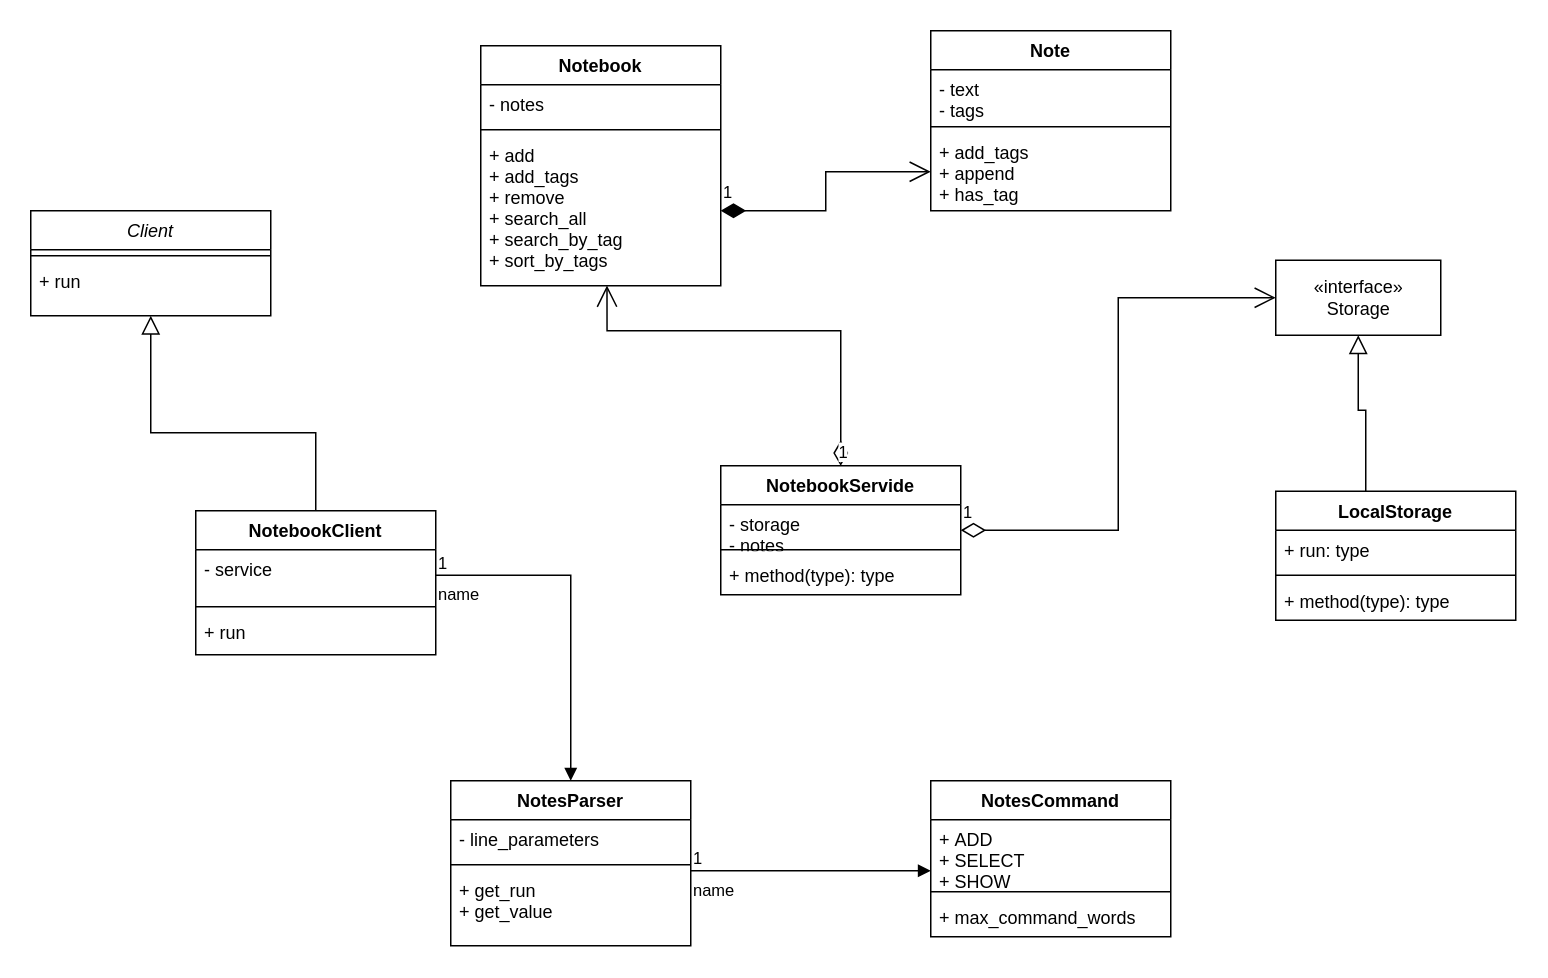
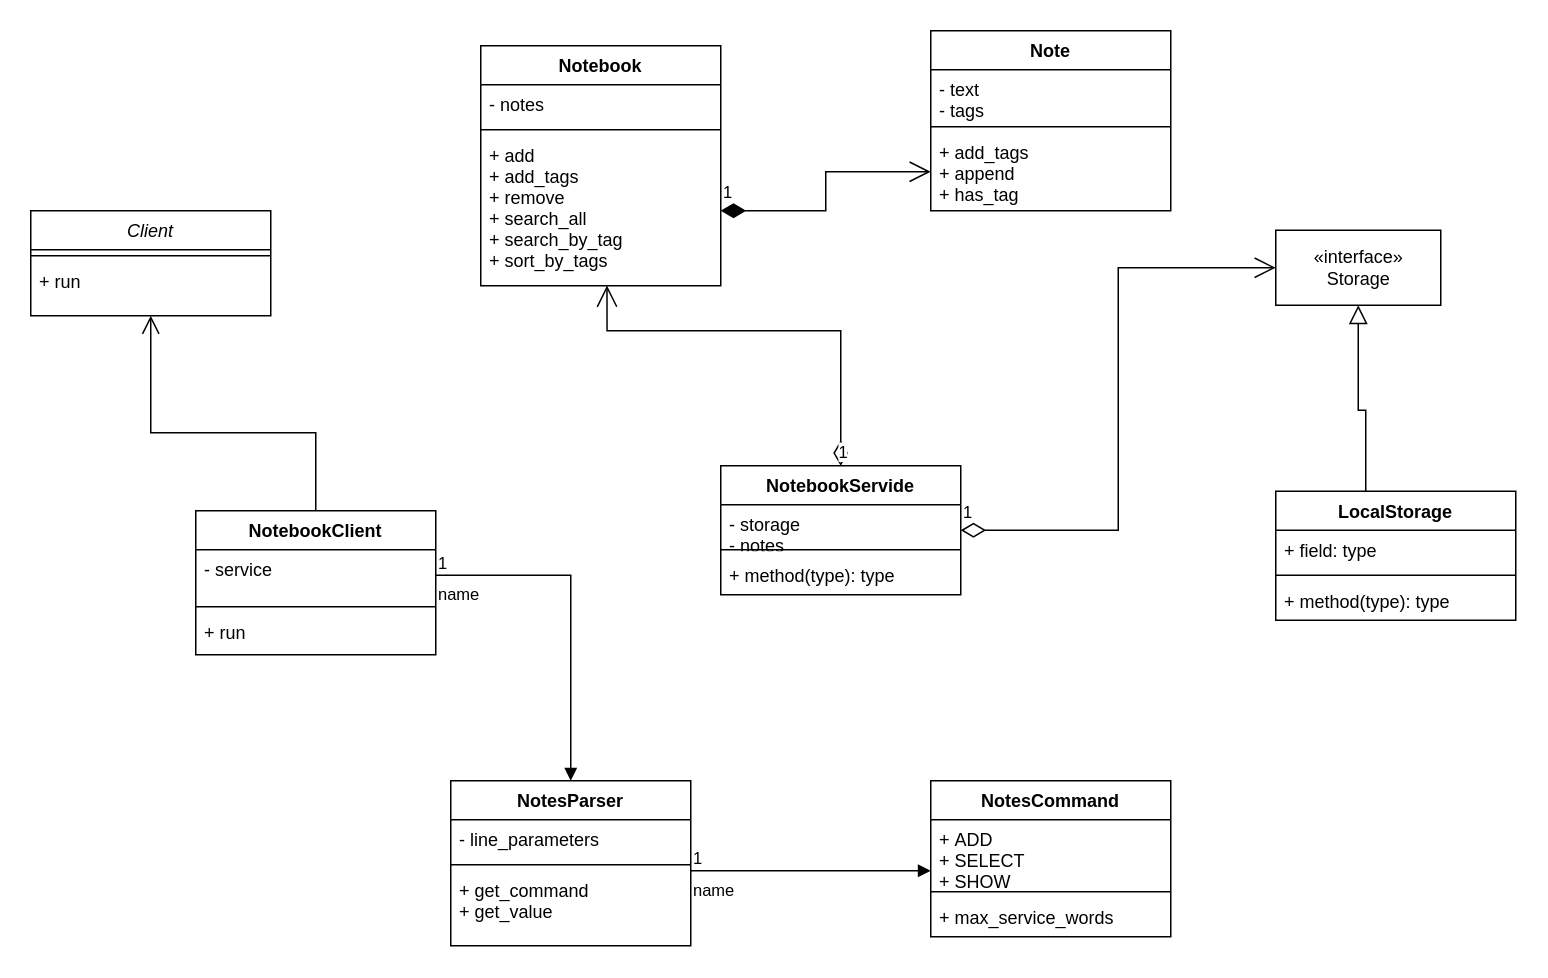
  <mxCell id="0" />
  <mxCell id="1" parent="0" />
  <mxCell id="2" value="Client" style="swimlane;fontStyle=2;align=center;verticalAlign=top;childLayout=stackLayout;horizontal=1;startSize=26;horizontalStack=0;resizeParent=1;resizeLast=0;collapsible=1;marginBottom=0;rounded=0;shadow=0;strokeWidth=1;" parent="1" vertex="1"><mxGeometry x="20" y="140" width="160" height="70" as="geometry"><mxRectangle x="230" y="140" width="160" height="26" as="alternateBounds" /></mxGeometry></mxCell>
  <mxCell id="3" value="" style="line;html=1;strokeWidth=1;align=left;verticalAlign=middle;spacingTop=-1;spacingLeft=3;spacingRight=3;rotatable=0;labelPosition=right;points=[];portConstraint=eastwest;" parent="2" vertex="1"><mxGeometry y="26" width="160" height="8" as="geometry" /></mxCell>
  <mxCell id="4" value="+ run" style="text;align=left;verticalAlign=top;spacingLeft=4;spacingRight=4;overflow=hidden;rotatable=0;points=[[0,0.5],[1,0.5]];portConstraint=eastwest;" parent="2" vertex="1"><mxGeometry y="34" width="160" height="26" as="geometry" /></mxCell>
- <mxCell id="5" value="" style="endArrow=block;endSize=10;endFill=0;shadow=0;strokeWidth=1;rounded=0;edgeStyle=elbowEdgeStyle;elbow=vertical;" parent="1" source="19" target="2" edge="1"><mxGeometry width="160" relative="1" as="geometry"><mxPoint x="110" y="246" as="sourcePoint" /><mxPoint x="-330" y="283" as="targetPoint" /></mxGeometry></mxCell>
+ <mxCell id="5" value="" style="endArrow=open;endSize=10;endFill=0;shadow=0;strokeWidth=1;rounded=0;edgeStyle=elbowEdgeStyle;elbow=vertical;" parent="1" source="19" target="2" edge="1"><mxGeometry width="160" relative="1" as="geometry"><mxPoint x="110" y="246" as="sourcePoint" /><mxPoint x="-330" y="283" as="targetPoint" /></mxGeometry></mxCell>
  <mxCell id="6" value="NotesParser" style="swimlane;fontStyle=1;align=center;verticalAlign=top;childLayout=stackLayout;horizontal=1;startSize=26;horizontalStack=0;resizeParent=1;resizeParentMax=0;resizeLast=0;collapsible=1;marginBottom=0;" parent="1" vertex="1"><mxGeometry x="300" y="520" width="160" height="110" as="geometry"><mxRectangle x="290" y="560" width="110" height="30" as="alternateBounds" /></mxGeometry></mxCell>
  <mxCell id="7" value="- line_parameters&#10;" style="text;strokeColor=none;fillColor=none;align=left;verticalAlign=top;spacingLeft=4;spacingRight=4;overflow=hidden;rotatable=0;points=[[0,0.5],[1,0.5]];portConstraint=eastwest;" parent="6" vertex="1"><mxGeometry y="26" width="160" height="26" as="geometry" /></mxCell>
  <mxCell id="8" value="" style="line;strokeWidth=1;fillColor=none;align=left;verticalAlign=middle;spacingTop=-1;spacingLeft=3;spacingRight=3;rotatable=0;labelPosition=right;points=[];portConstraint=eastwest;strokeColor=inherit;" parent="6" vertex="1"><mxGeometry y="52" width="160" height="8" as="geometry" /></mxCell>
- <mxCell id="9" value="+ get_run&#10;+ get_value" style="text;strokeColor=none;fillColor=none;align=left;verticalAlign=top;spacingLeft=4;spacingRight=4;overflow=hidden;rotatable=0;points=[[0,0.5],[1,0.5]];portConstraint=eastwest;" parent="6" vertex="1"><mxGeometry y="60" width="160" height="50" as="geometry" /></mxCell>
+ <mxCell id="9" value="+ get_command&#10;+ get_value" style="text;strokeColor=none;fillColor=none;align=left;verticalAlign=top;spacingLeft=4;spacingRight=4;overflow=hidden;rotatable=0;points=[[0,0.5],[1,0.5]];portConstraint=eastwest;" parent="6" vertex="1"><mxGeometry y="60" width="160" height="50" as="geometry" /></mxCell>
  <mxCell id="10" value="NotesCommand" style="swimlane;fontStyle=1;align=center;verticalAlign=top;childLayout=stackLayout;horizontal=1;startSize=26;horizontalStack=0;resizeParent=1;resizeParentMax=0;resizeLast=0;collapsible=1;marginBottom=0;" parent="1" vertex="1"><mxGeometry x="620" y="520" width="160" height="104" as="geometry" /></mxCell>
  <mxCell id="11" value="+ ADD&#10;+ SELECT&#10;+ SHOW&#10;&#10;" style="text;strokeColor=none;fillColor=none;align=left;verticalAlign=top;spacingLeft=4;spacingRight=4;overflow=hidden;rotatable=0;points=[[0,0.5],[1,0.5]];portConstraint=eastwest;" parent="10" vertex="1"><mxGeometry y="26" width="160" height="44" as="geometry" /></mxCell>
  <mxCell id="12" value="" style="line;strokeWidth=1;fillColor=none;align=left;verticalAlign=middle;spacingTop=-1;spacingLeft=3;spacingRight=3;rotatable=0;labelPosition=right;points=[];portConstraint=eastwest;strokeColor=inherit;" parent="10" vertex="1"><mxGeometry y="70" width="160" height="8" as="geometry" /></mxCell>
- <mxCell id="13" value="+ max_command_words&#10;" style="text;strokeColor=none;fillColor=none;align=left;verticalAlign=top;spacingLeft=4;spacingRight=4;overflow=hidden;rotatable=0;points=[[0,0.5],[1,0.5]];portConstraint=eastwest;" parent="10" vertex="1"><mxGeometry y="78" width="160" height="26" as="geometry" /></mxCell>
+ <mxCell id="13" value="+ max_service_words&#10;" style="text;strokeColor=none;fillColor=none;align=left;verticalAlign=top;spacingLeft=4;spacingRight=4;overflow=hidden;rotatable=0;points=[[0,0.5],[1,0.5]];portConstraint=eastwest;" parent="10" vertex="1"><mxGeometry y="78" width="160" height="26" as="geometry" /></mxCell>
  <mxCell id="14" value="Notebook" style="swimlane;fontStyle=1;align=center;verticalAlign=top;childLayout=stackLayout;horizontal=1;startSize=26;horizontalStack=0;resizeParent=1;resizeParentMax=0;resizeLast=0;collapsible=1;marginBottom=0;" parent="1" vertex="1"><mxGeometry x="320" y="30" width="160" height="160" as="geometry" /></mxCell>
  <mxCell id="15" value="- notes" style="text;strokeColor=none;fillColor=none;align=left;verticalAlign=top;spacingLeft=4;spacingRight=4;overflow=hidden;rotatable=0;points=[[0,0.5],[1,0.5]];portConstraint=eastwest;" parent="14" vertex="1"><mxGeometry y="26" width="160" height="26" as="geometry" /></mxCell>
  <mxCell id="16" value="" style="line;strokeWidth=1;fillColor=none;align=left;verticalAlign=middle;spacingTop=-1;spacingLeft=3;spacingRight=3;rotatable=0;labelPosition=right;points=[];portConstraint=eastwest;strokeColor=inherit;" parent="14" vertex="1"><mxGeometry y="52" width="160" height="8" as="geometry" /></mxCell>
  <mxCell id="17" value="+ add&#10;+ add_tags&#10;+ remove&#10;+ search_all&#10;+ search_by_tag&#10;+ sort_by_tags" style="text;strokeColor=none;fillColor=none;align=left;verticalAlign=top;spacingLeft=4;spacingRight=4;overflow=hidden;rotatable=0;points=[[0,0.5],[1,0.5]];portConstraint=eastwest;" parent="14" vertex="1"><mxGeometry y="60" width="160" height="100" as="geometry" /></mxCell>
  <mxCell id="18" value="NotebookClient" style="swimlane;fontStyle=1;align=center;verticalAlign=top;childLayout=stackLayout;horizontal=1;startSize=26;horizontalStack=0;resizeParent=1;resizeParentMax=0;resizeLast=0;collapsible=1;marginBottom=0;" parent="1" vertex="1"><mxGeometry x="130" y="340" width="160" height="96" as="geometry" /></mxCell>
  <mxCell id="19" value="- service&#10;&#10;" style="text;strokeColor=none;fillColor=none;align=left;verticalAlign=top;spacingLeft=4;spacingRight=4;overflow=hidden;rotatable=0;points=[[0,0.5],[1,0.5]];portConstraint=eastwest;" parent="18" vertex="1"><mxGeometry y="26" width="160" height="34" as="geometry" /></mxCell>
  <mxCell id="20" value="" style="line;strokeWidth=1;fillColor=none;align=left;verticalAlign=middle;spacingTop=-1;spacingLeft=3;spacingRight=3;rotatable=0;labelPosition=right;points=[];portConstraint=eastwest;strokeColor=inherit;" parent="18" vertex="1"><mxGeometry y="60" width="160" height="8" as="geometry" /></mxCell>
  <mxCell id="21" value="+ run" style="text;strokeColor=none;fillColor=none;align=left;verticalAlign=top;spacingLeft=4;spacingRight=4;overflow=hidden;rotatable=0;points=[[0,0.5],[1,0.5]];portConstraint=eastwest;" parent="18" vertex="1"><mxGeometry y="68" width="160" height="28" as="geometry" /></mxCell>
  <mxCell id="22" value="Note" style="swimlane;fontStyle=1;align=center;verticalAlign=top;childLayout=stackLayout;horizontal=1;startSize=26;horizontalStack=0;resizeParent=1;resizeParentMax=0;resizeLast=0;collapsible=1;marginBottom=0;" parent="1" vertex="1"><mxGeometry x="620" y="20" width="160" height="120" as="geometry" /></mxCell>
  <mxCell id="23" value="- text&#10;- tags&#10;" style="text;strokeColor=none;fillColor=none;align=left;verticalAlign=top;spacingLeft=4;spacingRight=4;overflow=hidden;rotatable=0;points=[[0,0.5],[1,0.5]];portConstraint=eastwest;" parent="22" vertex="1"><mxGeometry y="26" width="160" height="34" as="geometry" /></mxCell>
  <mxCell id="24" value="" style="line;strokeWidth=1;fillColor=none;align=left;verticalAlign=middle;spacingTop=-1;spacingLeft=3;spacingRight=3;rotatable=0;labelPosition=right;points=[];portConstraint=eastwest;strokeColor=inherit;" parent="22" vertex="1"><mxGeometry y="60" width="160" height="8" as="geometry" /></mxCell>
  <mxCell id="25" value="+ add_tags&#10;+ append&#10;+ has_tag" style="text;strokeColor=none;fillColor=none;align=left;verticalAlign=top;spacingLeft=4;spacingRight=4;overflow=hidden;rotatable=0;points=[[0,0.5],[1,0.5]];portConstraint=eastwest;" parent="22" vertex="1"><mxGeometry y="68" width="160" height="52" as="geometry" /></mxCell>
  <mxCell id="26" value="1" style="endArrow=open;html=1;endSize=12;startArrow=diamondThin;startSize=14;startFill=1;edgeStyle=orthogonalEdgeStyle;align=left;verticalAlign=bottom;rounded=0;" parent="1" source="17" target="25" edge="1"><mxGeometry x="-1" y="3" relative="1" as="geometry"><mxPoint x="530" y="200" as="sourcePoint" /><mxPoint x="700" y="170" as="targetPoint" /></mxGeometry></mxCell>
  <mxCell id="27" value="name" style="endArrow=block;endFill=1;html=1;edgeStyle=orthogonalEdgeStyle;align=left;verticalAlign=top;rounded=0;" parent="1" edge="1"><mxGeometry x="-1" relative="1" as="geometry"><mxPoint x="460" y="580" as="sourcePoint" /><mxPoint x="620" y="580" as="targetPoint" /></mxGeometry></mxCell>
  <mxCell id="28" value="1" style="edgeLabel;resizable=0;html=1;align=left;verticalAlign=bottom;" parent="27" connectable="0" vertex="1"><mxGeometry x="-1" relative="1" as="geometry" /></mxCell>
  <mxCell id="29" value="NotebookServide" style="swimlane;fontStyle=1;align=center;verticalAlign=top;childLayout=stackLayout;horizontal=1;startSize=26;horizontalStack=0;resizeParent=1;resizeParentMax=0;resizeLast=0;collapsible=1;marginBottom=0;" parent="1" vertex="1"><mxGeometry x="480" y="310" width="160" height="86" as="geometry" /></mxCell>
  <mxCell id="30" value="- storage&#10;- notes" style="text;strokeColor=none;fillColor=none;align=left;verticalAlign=top;spacingLeft=4;spacingRight=4;overflow=hidden;rotatable=0;points=[[0,0.5],[1,0.5]];portConstraint=eastwest;" parent="29" vertex="1"><mxGeometry y="26" width="160" height="26" as="geometry" /></mxCell>
  <mxCell id="31" value="" style="line;strokeWidth=1;fillColor=none;align=left;verticalAlign=middle;spacingTop=-1;spacingLeft=3;spacingRight=3;rotatable=0;labelPosition=right;points=[];portConstraint=eastwest;strokeColor=inherit;" parent="29" vertex="1"><mxGeometry y="52" width="160" height="8" as="geometry" /></mxCell>
  <mxCell id="32" value="+ method(type): type" style="text;strokeColor=none;fillColor=none;align=left;verticalAlign=top;spacingLeft=4;spacingRight=4;overflow=hidden;rotatable=0;points=[[0,0.5],[1,0.5]];portConstraint=eastwest;" parent="29" vertex="1"><mxGeometry y="60" width="160" height="26" as="geometry" /></mxCell>
  <mxCell id="33" value="1" style="endArrow=open;html=1;endSize=12;startArrow=diamondThin;startSize=14;startFill=0;edgeStyle=orthogonalEdgeStyle;align=left;verticalAlign=bottom;rounded=0;exitX=0.5;exitY=0;exitDx=0;exitDy=0;entryX=0.526;entryY=0.999;entryDx=0;entryDy=0;entryPerimeter=0;" parent="1" source="29" target="17" edge="1"><mxGeometry x="-1" y="3" relative="1" as="geometry"><mxPoint x="380" y="280" as="sourcePoint" /><mxPoint x="470" y="230" as="targetPoint" /><Array as="points"><mxPoint x="404" y="220" /></Array></mxGeometry></mxCell>
- <mxCell id="34" value="«interface»&lt;br&gt;Storage" style="html=1;" parent="1" vertex="1"><mxGeometry x="850" y="173" width="110" height="50" as="geometry" /></mxCell>
+ <mxCell id="34" value="«interface»&lt;br&gt;Storage" style="html=1;" parent="1" vertex="1"><mxGeometry x="850" y="153" width="110" height="50" as="geometry" /></mxCell>
  <mxCell id="35" value="LocalStorage" style="swimlane;fontStyle=1;align=center;verticalAlign=top;childLayout=stackLayout;horizontal=1;startSize=26;horizontalStack=0;resizeParent=1;resizeParentMax=0;resizeLast=0;collapsible=1;marginBottom=0;" parent="1" vertex="1"><mxGeometry x="850" y="327" width="160" height="86" as="geometry" /></mxCell>
- <mxCell id="36" value="+ run: type" style="text;strokeColor=none;fillColor=none;align=left;verticalAlign=top;spacingLeft=4;spacingRight=4;overflow=hidden;rotatable=0;points=[[0,0.5],[1,0.5]];portConstraint=eastwest;" parent="35" vertex="1"><mxGeometry y="26" width="160" height="26" as="geometry" /></mxCell>
+ <mxCell id="36" value="+ field: type" style="text;strokeColor=none;fillColor=none;align=left;verticalAlign=top;spacingLeft=4;spacingRight=4;overflow=hidden;rotatable=0;points=[[0,0.5],[1,0.5]];portConstraint=eastwest;" parent="35" vertex="1"><mxGeometry y="26" width="160" height="26" as="geometry" /></mxCell>
  <mxCell id="37" value="" style="line;strokeWidth=1;fillColor=none;align=left;verticalAlign=middle;spacingTop=-1;spacingLeft=3;spacingRight=3;rotatable=0;labelPosition=right;points=[];portConstraint=eastwest;strokeColor=inherit;" parent="35" vertex="1"><mxGeometry y="52" width="160" height="8" as="geometry" /></mxCell>
  <mxCell id="38" value="+ method(type): type" style="text;strokeColor=none;fillColor=none;align=left;verticalAlign=top;spacingLeft=4;spacingRight=4;overflow=hidden;rotatable=0;points=[[0,0.5],[1,0.5]];portConstraint=eastwest;" parent="35" vertex="1"><mxGeometry y="60" width="160" height="26" as="geometry" /></mxCell>
  <mxCell id="39" value="" style="endArrow=block;endSize=10;endFill=0;shadow=0;strokeWidth=1;rounded=0;edgeStyle=elbowEdgeStyle;elbow=vertical;entryX=0.5;entryY=1;entryDx=0;entryDy=0;" parent="1" source="35" target="34" edge="1"><mxGeometry width="160" relative="1" as="geometry"><mxPoint x="1040" y="263" as="sourcePoint" /><mxPoint x="850" y="53" as="targetPoint" /><Array as="points"><mxPoint x="910" y="273" /><mxPoint x="900" y="243" /></Array></mxGeometry></mxCell>
  <mxCell id="40" value="1" style="endArrow=open;html=1;endSize=12;startArrow=diamondThin;startSize=14;startFill=0;edgeStyle=orthogonalEdgeStyle;align=left;verticalAlign=bottom;rounded=0;entryX=0;entryY=0.5;entryDx=0;entryDy=0;" parent="1" source="29" target="34" edge="1"><mxGeometry x="-1" y="3" relative="1" as="geometry"><mxPoint x="670" y="310" as="sourcePoint" /><mxPoint x="830" y="310" as="targetPoint" /></mxGeometry></mxCell>
  <mxCell id="41" value="name" style="endArrow=block;endFill=1;html=1;edgeStyle=orthogonalEdgeStyle;align=left;verticalAlign=top;rounded=0;entryX=0.5;entryY=0;entryDx=0;entryDy=0;" parent="1" source="19" target="6" edge="1"><mxGeometry x="-1" relative="1" as="geometry"><mxPoint x="290" y="420" as="sourcePoint" /><mxPoint x="450" y="420" as="targetPoint" /></mxGeometry></mxCell>
  <mxCell id="42" value="1" style="edgeLabel;resizable=0;html=1;align=left;verticalAlign=bottom;" parent="41" connectable="0" vertex="1"><mxGeometry x="-1" relative="1" as="geometry" /></mxCell>
